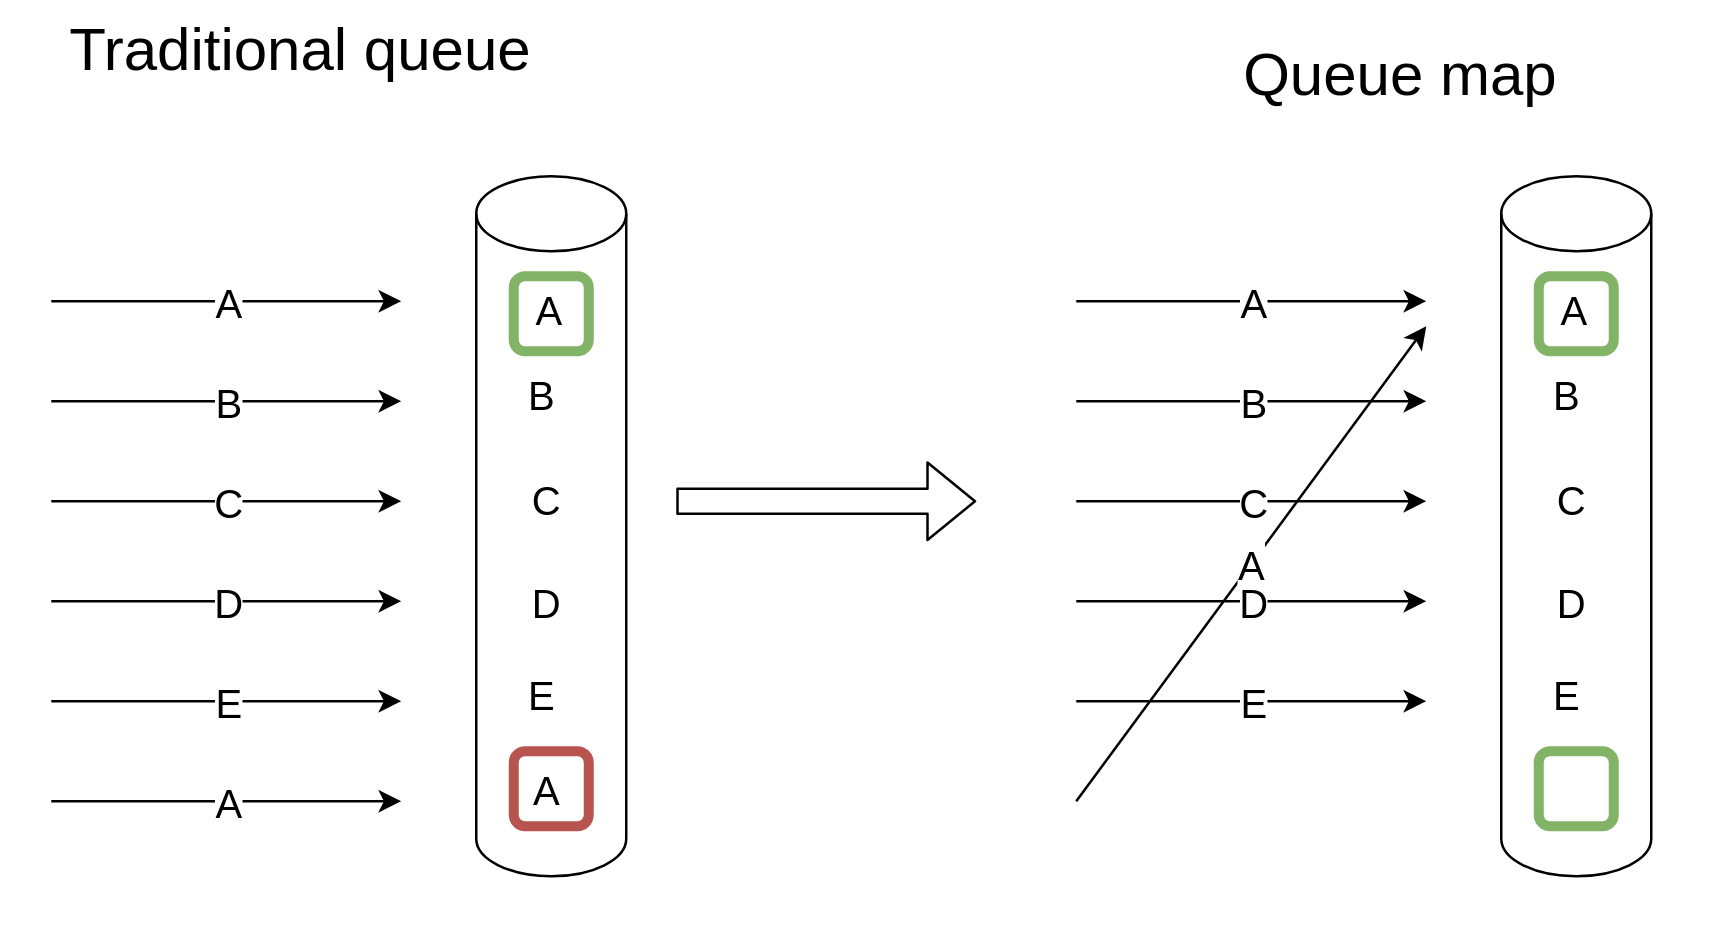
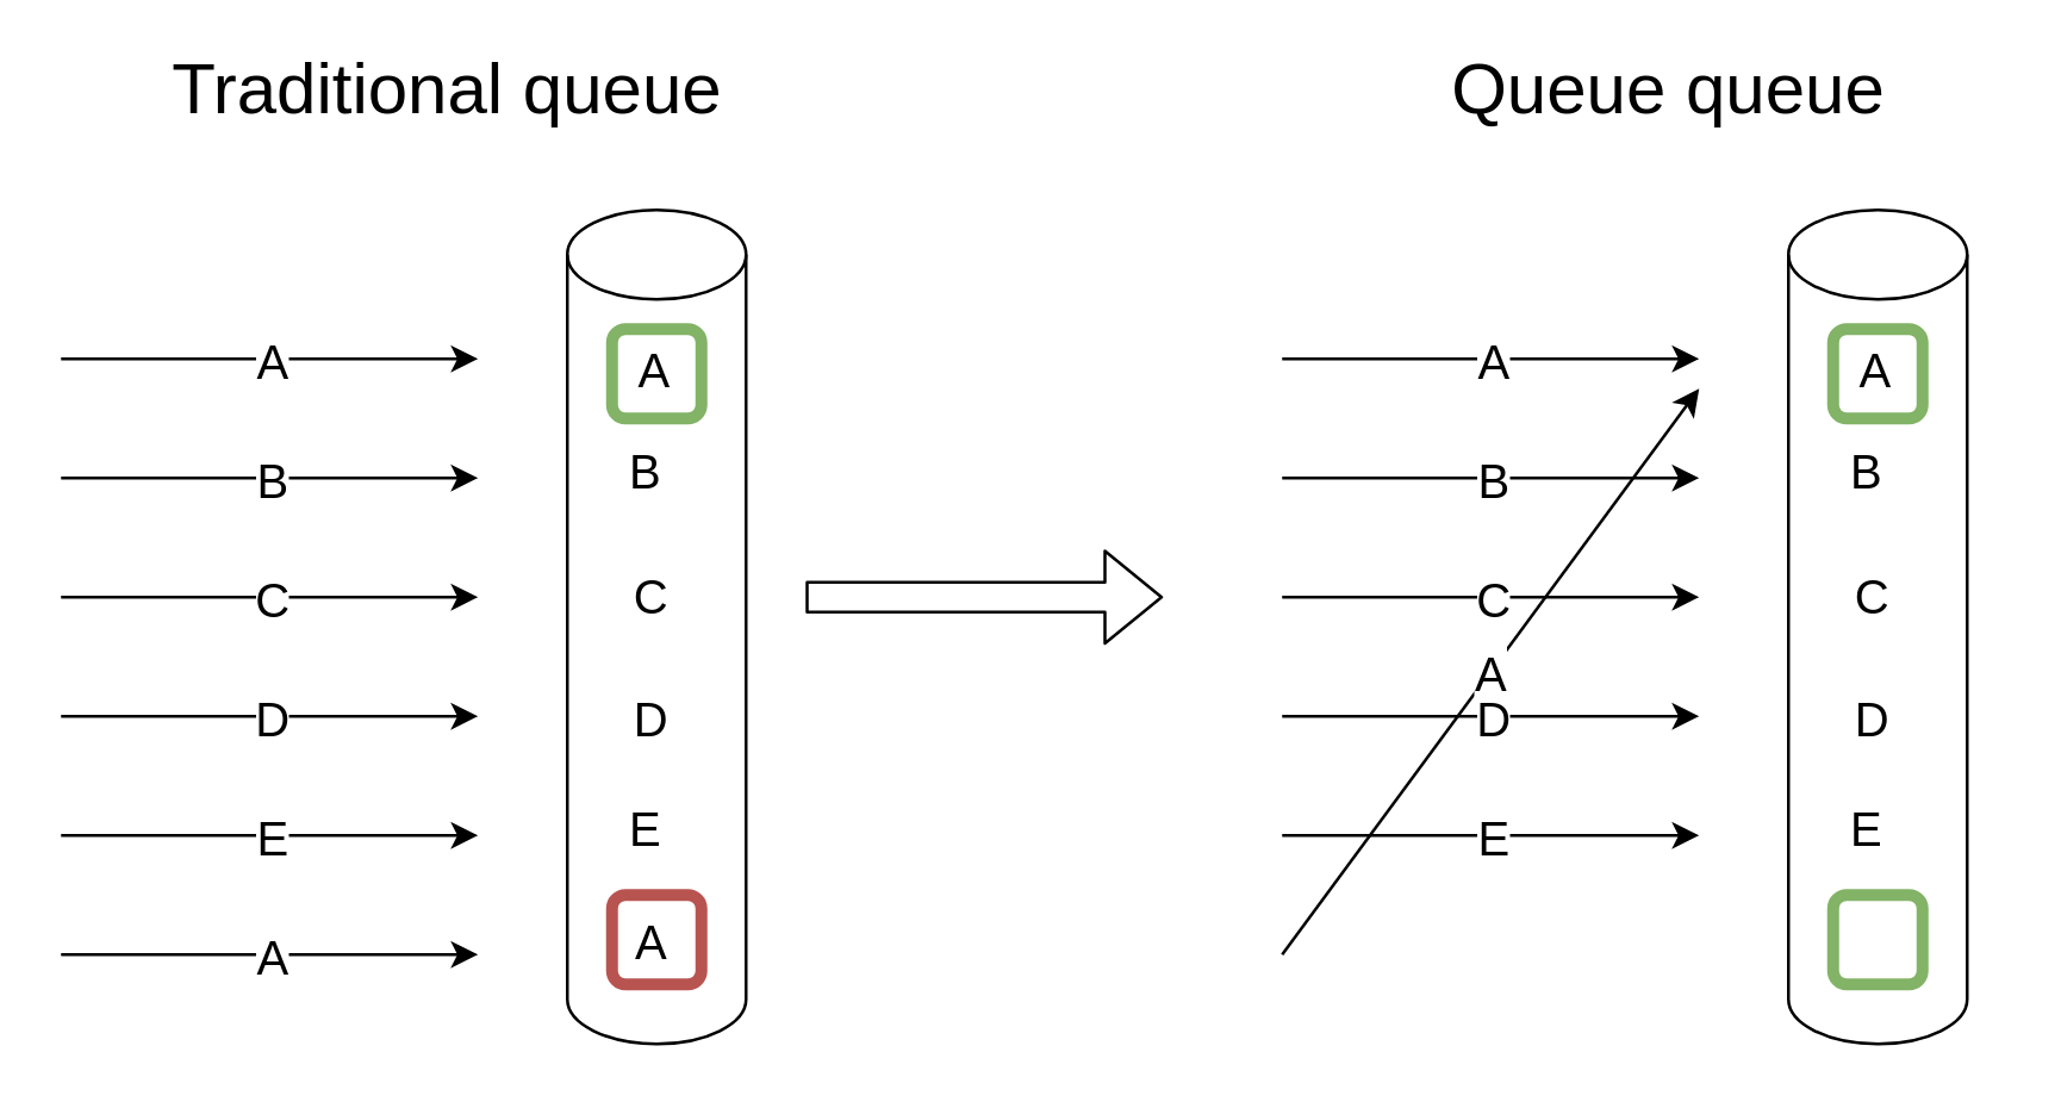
  <mxCell id="0" />
  <mxCell id="1" parent="0" />
  <mxCell id="2" value="" style="shape=cylinder3;whiteSpace=wrap;html=1;boundedLbl=1;backgroundOutline=1;size=15;" vertex="1" parent="1"><mxGeometry x="190" y="70" width="60" height="280" as="geometry" /></mxCell>
  <mxCell id="3" value="" style="endArrow=classic;html=1;" edge="1" parent="1"><mxGeometry relative="1" as="geometry"><mxPoint x="20" y="120" as="sourcePoint" /><mxPoint x="160" y="120" as="targetPoint" /></mxGeometry></mxCell>
  <mxCell id="4" value="A" style="edgeLabel;resizable=0;html=1;align=center;verticalAlign=middle;fontSize=16;" connectable="0" vertex="1" parent="3"><mxGeometry relative="1" as="geometry" /></mxCell>
  <mxCell id="5" value="" style="endArrow=classic;html=1;" edge="1" parent="1"><mxGeometry relative="1" as="geometry"><mxPoint x="20" y="160" as="sourcePoint" /><mxPoint x="160" y="160" as="targetPoint" /></mxGeometry></mxCell>
  <mxCell id="6" value="B" style="edgeLabel;resizable=0;html=1;align=center;verticalAlign=middle;fontSize=16;" connectable="0" vertex="1" parent="5"><mxGeometry relative="1" as="geometry" /></mxCell>
  <mxCell id="7" value="" style="endArrow=classic;html=1;" edge="1" parent="1"><mxGeometry relative="1" as="geometry"><mxPoint x="20" y="200" as="sourcePoint" /><mxPoint x="160" y="200" as="targetPoint" /></mxGeometry></mxCell>
  <mxCell id="8" value="C" style="edgeLabel;resizable=0;html=1;align=center;verticalAlign=middle;fontSize=16;" connectable="0" vertex="1" parent="7"><mxGeometry relative="1" as="geometry" /></mxCell>
  <mxCell id="9" value="" style="endArrow=classic;html=1;" edge="1" parent="1"><mxGeometry relative="1" as="geometry"><mxPoint x="20" y="240" as="sourcePoint" /><mxPoint x="160" y="240" as="targetPoint" /></mxGeometry></mxCell>
  <mxCell id="10" value="D" style="edgeLabel;resizable=0;html=1;align=center;verticalAlign=middle;fontSize=16;" connectable="0" vertex="1" parent="9"><mxGeometry relative="1" as="geometry" /></mxCell>
  <mxCell id="11" value="" style="endArrow=classic;html=1;" edge="1" parent="1"><mxGeometry relative="1" as="geometry"><mxPoint x="20" y="280" as="sourcePoint" /><mxPoint x="160" y="280" as="targetPoint" /></mxGeometry></mxCell>
  <mxCell id="12" value="E" style="edgeLabel;resizable=0;html=1;align=center;verticalAlign=middle;fontSize=16;" connectable="0" vertex="1" parent="11"><mxGeometry relative="1" as="geometry" /></mxCell>
  <mxCell id="13" value="" style="endArrow=classic;html=1;" edge="1" parent="1"><mxGeometry relative="1" as="geometry"><mxPoint x="20" y="320" as="sourcePoint" /><mxPoint x="160" y="320" as="targetPoint" /></mxGeometry></mxCell>
  <mxCell id="14" value="A" style="edgeLabel;resizable=0;html=1;align=center;verticalAlign=middle;fontSize=16;" connectable="0" vertex="1" parent="13"><mxGeometry relative="1" as="geometry" /></mxCell>
  <mxCell id="15" value="A" style="edgeLabel;resizable=0;html=1;align=center;verticalAlign=middle;fontSize=16;" connectable="0" vertex="1" parent="1"><mxGeometry x="100" y="130" as="geometry"><mxPoint x="118" y="-7" as="offset" /></mxGeometry></mxCell>
  <mxCell id="16" value="B" style="edgeLabel;resizable=0;html=1;align=center;verticalAlign=middle;fontSize=16;" connectable="0" vertex="1" parent="1"><mxGeometry x="100" y="170" as="geometry"><mxPoint x="115" y="-13" as="offset" /></mxGeometry></mxCell>
  <mxCell id="17" value="C" style="edgeLabel;resizable=0;html=1;align=center;verticalAlign=middle;fontSize=16;" connectable="0" vertex="1" parent="1"><mxGeometry x="100" y="210" as="geometry"><mxPoint x="117" y="-11" as="offset" /></mxGeometry></mxCell>
  <mxCell id="18" value="D" style="edgeLabel;resizable=0;html=1;align=center;verticalAlign=middle;fontSize=16;" connectable="0" vertex="1" parent="1"><mxGeometry x="100" y="250" as="geometry"><mxPoint x="117" y="-10" as="offset" /></mxGeometry></mxCell>
  <mxCell id="19" value="E" style="edgeLabel;resizable=0;html=1;align=center;verticalAlign=middle;fontSize=16;" connectable="0" vertex="1" parent="1"><mxGeometry x="100" y="290" as="geometry"><mxPoint x="115" y="-13" as="offset" /></mxGeometry></mxCell>
  <mxCell id="20" value="A" style="edgeLabel;resizable=0;html=1;align=center;verticalAlign=middle;fontSize=16;" connectable="0" vertex="1" parent="1"><mxGeometry x="100" y="330" as="geometry"><mxPoint x="117" y="-15" as="offset" /></mxGeometry></mxCell>
  <mxCell id="21" value="" style="shape=flexArrow;endArrow=classic;html=1;fontSize=16;" edge="1" parent="1"><mxGeometry width="50" height="50" relative="1" as="geometry"><mxPoint x="270" y="200" as="sourcePoint" /><mxPoint x="390" y="200" as="targetPoint" /></mxGeometry></mxCell>
- <mxCell id="22" value="&lt;font style=&quot;font-size: 24px&quot;&gt;Traditional queue&lt;/font&gt;" style="text;html=1;strokeColor=none;fillColor=none;align=center;verticalAlign=middle;whiteSpace=wrap;rounded=0;fontSize=16;" vertex="1" parent="1"><mxGeometry x="10" y="10" width="220" height="20" as="geometry" /></mxCell>
+ <mxCell id="22" value="&lt;font style=&quot;font-size: 24px&quot;&gt;Traditional queue&lt;/font&gt;" style="text;html=1;strokeColor=none;fillColor=none;align=center;verticalAlign=middle;whiteSpace=wrap;rounded=0;fontSize=16;" vertex="1" parent="1"><mxGeometry x="40" y="20" width="220" height="20" as="geometry" /></mxCell>
  <mxCell id="23" value="" style="rounded=1;whiteSpace=wrap;html=1;fontSize=16;strokeColor=#82b366;gradientColor=#ffffff;fillColor=none;strokeWidth=4;" vertex="1" parent="1"><mxGeometry x="205" y="110" width="30" height="30" as="geometry" /></mxCell>
  <mxCell id="24" value="" style="rounded=1;whiteSpace=wrap;html=1;fontSize=16;strokeColor=#b85450;strokeWidth=4;fillColor=none;" vertex="1" parent="1"><mxGeometry x="205" y="300" width="30" height="30" as="geometry" /></mxCell>
  <mxCell id="25" value="" style="shape=cylinder3;whiteSpace=wrap;html=1;boundedLbl=1;backgroundOutline=1;size=15;" vertex="1" parent="1"><mxGeometry x="600" y="70" width="60" height="280" as="geometry" /></mxCell>
  <mxCell id="26" value="" style="endArrow=classic;html=1;" edge="1" parent="1"><mxGeometry relative="1" as="geometry"><mxPoint x="430" y="120" as="sourcePoint" /><mxPoint x="570" y="120" as="targetPoint" /></mxGeometry></mxCell>
  <mxCell id="27" value="A" style="edgeLabel;resizable=0;html=1;align=center;verticalAlign=middle;fontSize=16;" connectable="0" vertex="1" parent="26"><mxGeometry relative="1" as="geometry" /></mxCell>
  <mxCell id="28" value="" style="endArrow=classic;html=1;" edge="1" parent="1"><mxGeometry relative="1" as="geometry"><mxPoint x="430" y="160" as="sourcePoint" /><mxPoint x="570" y="160" as="targetPoint" /></mxGeometry></mxCell>
  <mxCell id="29" value="B" style="edgeLabel;resizable=0;html=1;align=center;verticalAlign=middle;fontSize=16;" connectable="0" vertex="1" parent="28"><mxGeometry relative="1" as="geometry" /></mxCell>
  <mxCell id="30" value="" style="endArrow=classic;html=1;" edge="1" parent="1"><mxGeometry relative="1" as="geometry"><mxPoint x="430" y="200" as="sourcePoint" /><mxPoint x="570" y="200" as="targetPoint" /></mxGeometry></mxCell>
  <mxCell id="31" value="C" style="edgeLabel;resizable=0;html=1;align=center;verticalAlign=middle;fontSize=16;" connectable="0" vertex="1" parent="30"><mxGeometry relative="1" as="geometry" /></mxCell>
  <mxCell id="32" value="" style="endArrow=classic;html=1;" edge="1" parent="1"><mxGeometry relative="1" as="geometry"><mxPoint x="430" y="240" as="sourcePoint" /><mxPoint x="570" y="240" as="targetPoint" /></mxGeometry></mxCell>
  <mxCell id="33" value="D" style="edgeLabel;resizable=0;html=1;align=center;verticalAlign=middle;fontSize=16;" connectable="0" vertex="1" parent="32"><mxGeometry relative="1" as="geometry" /></mxCell>
  <mxCell id="34" value="" style="endArrow=classic;html=1;" edge="1" parent="1"><mxGeometry relative="1" as="geometry"><mxPoint x="430" y="280" as="sourcePoint" /><mxPoint x="570" y="280" as="targetPoint" /></mxGeometry></mxCell>
  <mxCell id="35" value="E" style="edgeLabel;resizable=0;html=1;align=center;verticalAlign=middle;fontSize=16;" connectable="0" vertex="1" parent="34"><mxGeometry relative="1" as="geometry" /></mxCell>
  <mxCell id="36" value="" style="endArrow=classic;html=1;" edge="1" parent="1"><mxGeometry relative="1" as="geometry"><mxPoint x="430" y="320" as="sourcePoint" /><mxPoint x="570" y="130" as="targetPoint" /></mxGeometry></mxCell>
  <mxCell id="37" value="A" style="edgeLabel;resizable=0;html=1;align=center;verticalAlign=middle;fontSize=16;" connectable="0" vertex="1" parent="36"><mxGeometry relative="1" as="geometry" /></mxCell>
  <mxCell id="38" value="A" style="edgeLabel;resizable=0;html=1;align=center;verticalAlign=middle;fontSize=16;" connectable="0" vertex="1" parent="1"><mxGeometry x="510" y="130" as="geometry"><mxPoint x="118" y="-7" as="offset" /></mxGeometry></mxCell>
  <mxCell id="39" value="B" style="edgeLabel;resizable=0;html=1;align=center;verticalAlign=middle;fontSize=16;" connectable="0" vertex="1" parent="1"><mxGeometry x="510" y="170" as="geometry"><mxPoint x="115" y="-13" as="offset" /></mxGeometry></mxCell>
  <mxCell id="40" value="C" style="edgeLabel;resizable=0;html=1;align=center;verticalAlign=middle;fontSize=16;" connectable="0" vertex="1" parent="1"><mxGeometry x="510" y="210" as="geometry"><mxPoint x="117" y="-11" as="offset" /></mxGeometry></mxCell>
  <mxCell id="41" value="D" style="edgeLabel;resizable=0;html=1;align=center;verticalAlign=middle;fontSize=16;" connectable="0" vertex="1" parent="1"><mxGeometry x="510" y="250" as="geometry"><mxPoint x="117" y="-10" as="offset" /></mxGeometry></mxCell>
  <mxCell id="42" value="E" style="edgeLabel;resizable=0;html=1;align=center;verticalAlign=middle;fontSize=16;" connectable="0" vertex="1" parent="1"><mxGeometry x="510" y="290" as="geometry"><mxPoint x="115" y="-13" as="offset" /></mxGeometry></mxCell>
- <mxCell id="43" value="&lt;font style=&quot;font-size: 24px&quot;&gt;Queue map&lt;/font&gt;" style="text;html=1;strokeColor=none;fillColor=none;align=center;verticalAlign=middle;whiteSpace=wrap;rounded=0;fontSize=16;" vertex="1" parent="1"><mxGeometry x="450" y="20" width="220" height="20" as="geometry" /></mxCell>
+ <mxCell id="43" value="&lt;font style=&quot;font-size: 24px&quot;&gt;Queue queue&lt;/font&gt;" style="text;html=1;strokeColor=none;fillColor=none;align=center;verticalAlign=middle;whiteSpace=wrap;rounded=0;fontSize=16;" vertex="1" parent="1"><mxGeometry x="450" y="20" width="220" height="20" as="geometry" /></mxCell>
  <mxCell id="44" value="" style="rounded=1;whiteSpace=wrap;html=1;fontSize=16;strokeColor=#82b366;gradientColor=#ffffff;fillColor=none;strokeWidth=4;" vertex="1" parent="1"><mxGeometry x="615" y="110" width="30" height="30" as="geometry" /></mxCell>
  <mxCell id="45" value="" style="rounded=1;whiteSpace=wrap;html=1;fontSize=16;strokeColor=#82b366;strokeWidth=4;fillColor=none;" vertex="1" parent="1"><mxGeometry x="615" y="300" width="30" height="30" as="geometry" /></mxCell>
